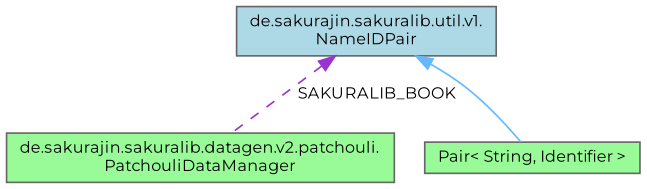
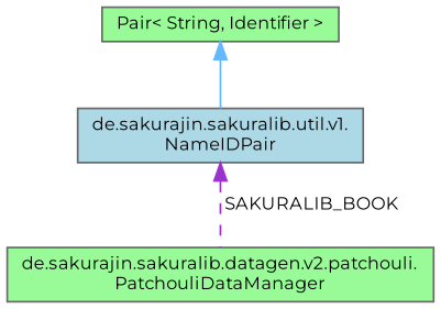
  digraph {
    fontname=Montserrat
    node [color=gray40 fillcolor=palegreen fontname=Montserrat fontsize=10 shape=box style=filled]
    edge [dir=back fontname=Montserrat fontsize=10 labelfontname=Helvetica labelfontsize=10]
    n1 [fontcolor=black height=0.2 label="de.sakurajin.sakuralib.datagen.v2.patchouli.\lPatchouliDataManager" width=0.4]
    n2 [fillcolor=lightblue height=0.2 label="de.sakurajin.sakuralib.util.v1.\lNameIDPair" width=0.4]
    n3 [height=0.2 label="Pair\< String, Identifier \>" width=0.4]
    n2 -> n1 [color=darkorchid3 label=" SAKURALIB_BOOK" style=dashed]
-   n2 -> n3 [color=steelblue1 style=solid]
+   n3 -> n2 [color=steelblue1 style=solid]
  }
